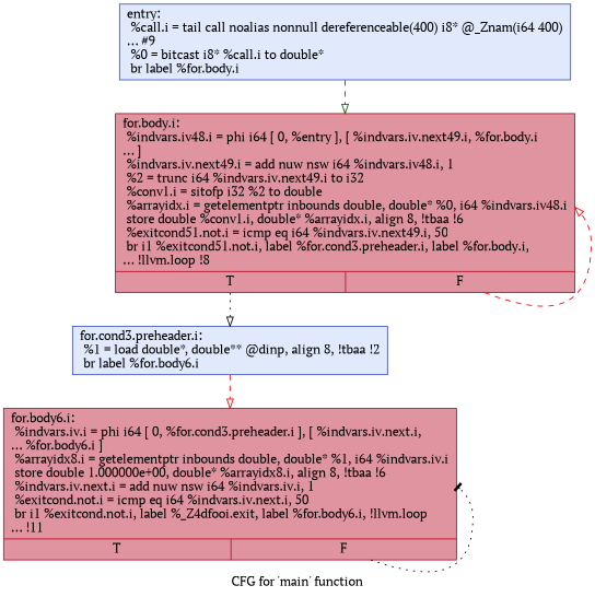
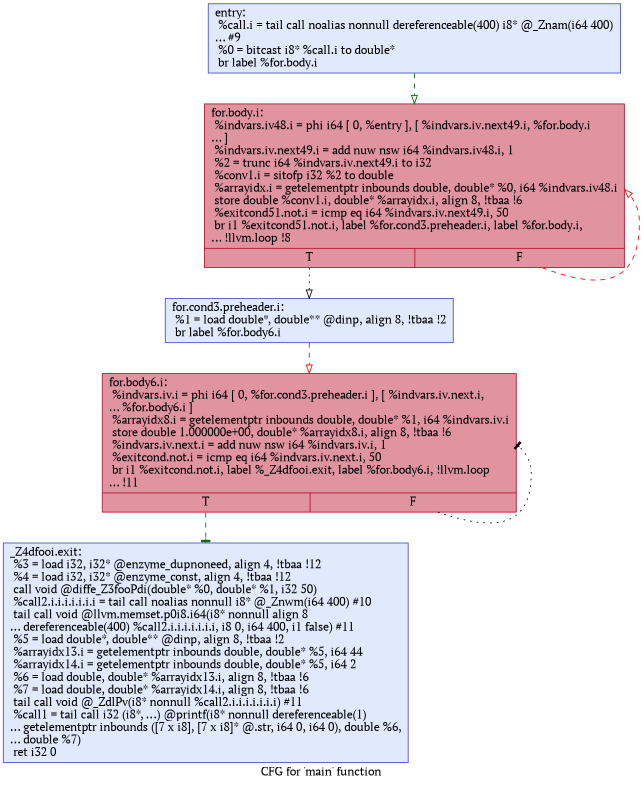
  digraph {
    label="CFG for 'main' function"
    fontname="PT Serif"
    node [color="#3d50c3ff" fillcolor="#b9d0f970" shape=record style=filled fontname="PT Serif"]
    edge [color=darkgreen style=dashed arrowhead=onormal fontname="PT Serif"]
    n1 [label="{entry:\l  %call.i = tail call noalias nonnull dereferenceable(400) i8* @_Znam(i64 400)\l... #9\l  %0 = bitcast i8* %call.i to double*\l  br label %for.body.i\l}"]
    n2 [color="#b70d28ff" fillcolor="#b70d2870" label="{for.body.i:                                       \l  %indvars.iv48.i = phi i64 [ 0, %entry ], [ %indvars.iv.next49.i, %for.body.i\l... ]\l  %indvars.iv.next49.i = add nuw nsw i64 %indvars.iv48.i, 1\l  %2 = trunc i64 %indvars.iv.next49.i to i32\l  %conv1.i = sitofp i32 %2 to double\l  %arrayidx.i = getelementptr inbounds double, double* %0, i64 %indvars.iv48.i\l  store double %conv1.i, double* %arrayidx.i, align 8, !tbaa !6\l  %exitcond51.not.i = icmp eq i64 %indvars.iv.next49.i, 50\l  br i1 %exitcond51.not.i, label %for.cond3.preheader.i, label %for.body.i,\l... !llvm.loop !8\l|{<s0>T|<s1>F}}"]
    n3 [label="{for.cond3.preheader.i:                            \l  %1 = load double*, double** @dinp, align 8, !tbaa !2\l  br label %for.body6.i\l}"]
    n4 [color="#b70d28ff" fillcolor="#b70d2870" label="{for.body6.i:                                      \l  %indvars.iv.i = phi i64 [ 0, %for.cond3.preheader.i ], [ %indvars.iv.next.i,\l... %for.body6.i ]\l  %arrayidx8.i = getelementptr inbounds double, double* %1, i64 %indvars.iv.i\l  store double 1.000000e+00, double* %arrayidx8.i, align 8, !tbaa !6\l  %indvars.iv.next.i = add nuw nsw i64 %indvars.iv.i, 1\l  %exitcond.not.i = icmp eq i64 %indvars.iv.next.i, 50\l  br i1 %exitcond.not.i, label %_Z4dfooi.exit, label %for.body6.i, !llvm.loop\l... !11\l|{<s0>T|<s1>F}}"]
+   n5 [label="{_Z4dfooi.exit:                                    \l  %3 = load i32, i32* @enzyme_dupnoneed, align 4, !tbaa !12\l  %4 = load i32, i32* @enzyme_const, align 4, !tbaa !12\l  call void @diffe_Z3fooPdi(double* %0, double* %1, i32 50)\l  %call2.i.i.i.i.i.i.i = tail call noalias nonnull i8* @_Znwm(i64 400) #10\l  tail call void @llvm.memset.p0i8.i64(i8* nonnull align 8\l... dereferenceable(400) %call2.i.i.i.i.i.i.i, i8 0, i64 400, i1 false) #11\l  %5 = load double*, double** @dinp, align 8, !tbaa !2\l  %arrayidx13.i = getelementptr inbounds double, double* %5, i64 44\l  %arrayidx14.i = getelementptr inbounds double, double* %5, i64 2\l  %6 = load double, double* %arrayidx13.i, align 8, !tbaa !6\l  %7 = load double, double* %arrayidx14.i, align 8, !tbaa !6\l  tail call void @_ZdlPv(i8* nonnull %call2.i.i.i.i.i.i.i) #11\l  %call1 = tail call i32 (i8*, ...) @printf(i8* nonnull dereferenceable(1)\l... getelementptr inbounds ([7 x i8], [7 x i8]* @.str, i64 0, i64 0), double %6,\l... double %7)\l  ret i32 0\l}"]
    n1 -> n2
    n2 -> n2 [tailport=s1 color=red]
    n2 -> n3 [tailport=s0 color=black style=dotted]
    n3 -> n4 [color=red]
    n4 -> n4 [tailport=s1 color=black style=dotted arrowhead=tee]
+   n4 -> n5 [tailport=s0 arrowhead=tee]
  }
